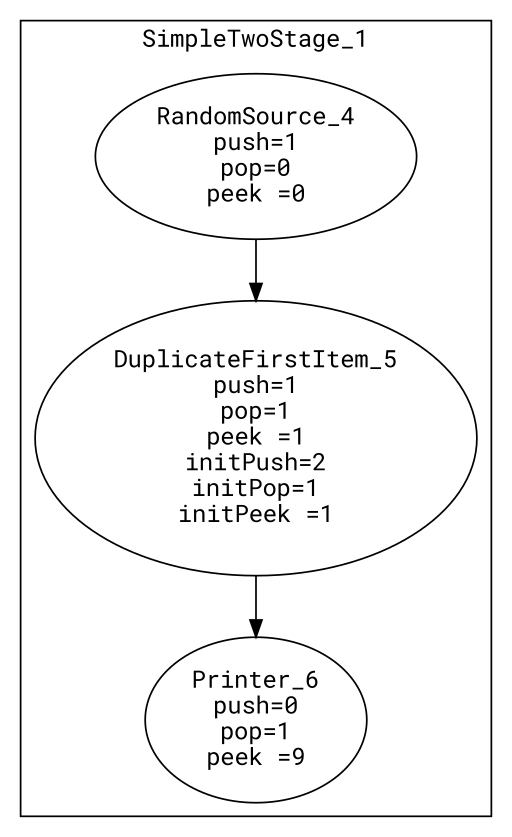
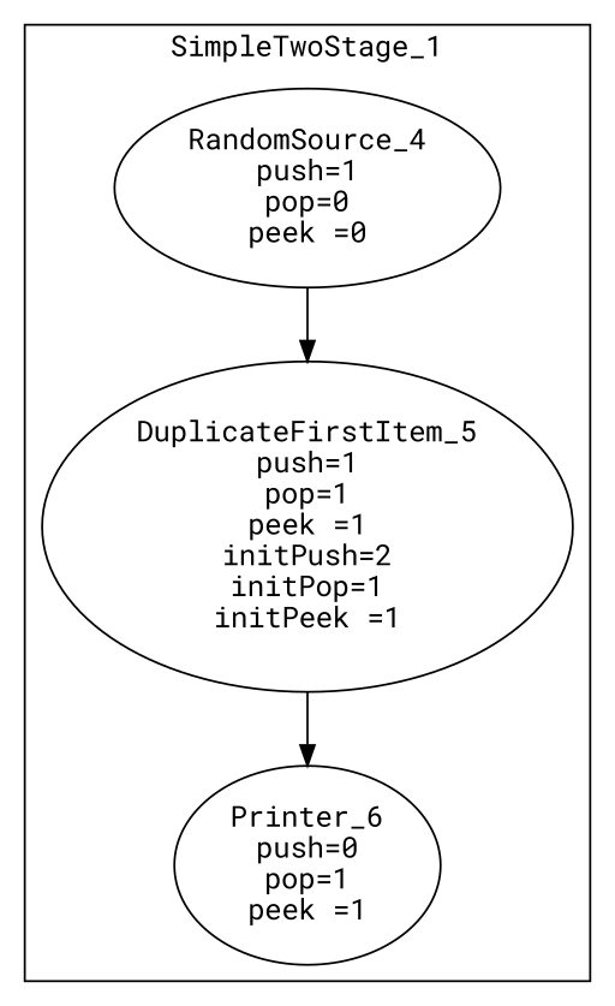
  digraph {
    fontname="Roboto Mono"
    node [fontname="Roboto Mono"]
    edge [fontname="Roboto Mono"]
    n1 [label="RandomSource_4\npush=1\npop=0\npeek =0"]
    n2 [label="DuplicateFirstItem_5\npush=1\npop=1\npeek =1\ninitPush=2\ninitPop=1\ninitPeek =1"]
-   n3 [label="Printer_6\npush=0\npop=1\npeek =9"]
+   n3 [label="Printer_6\npush=0\npop=1\npeek =1"]
    subgraph cluster_1 {
      label=SimpleTwoStage_1
      n1
      n2
      n3
    }
    n1 -> n2
    n2 -> n3
  }
